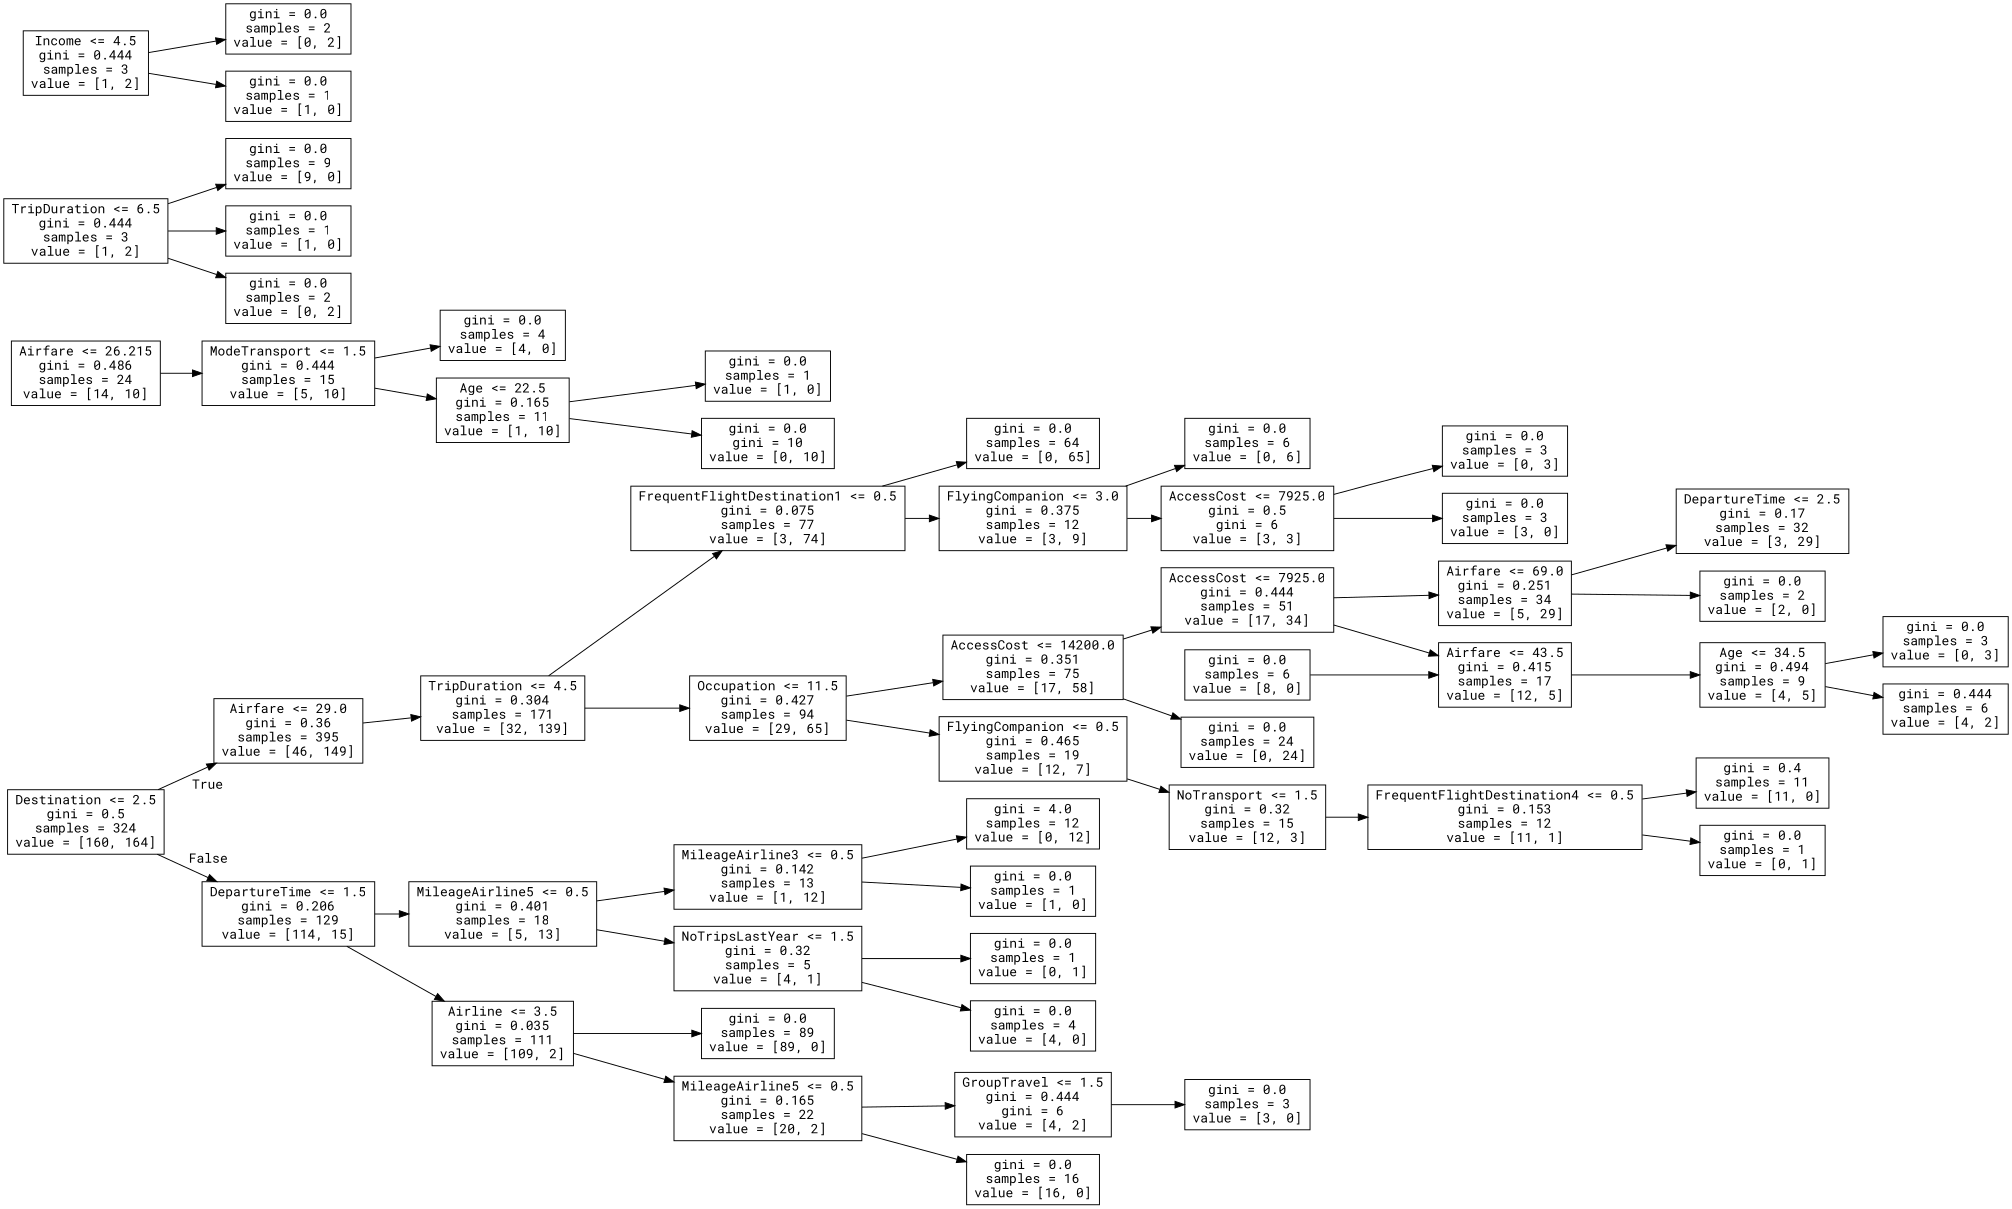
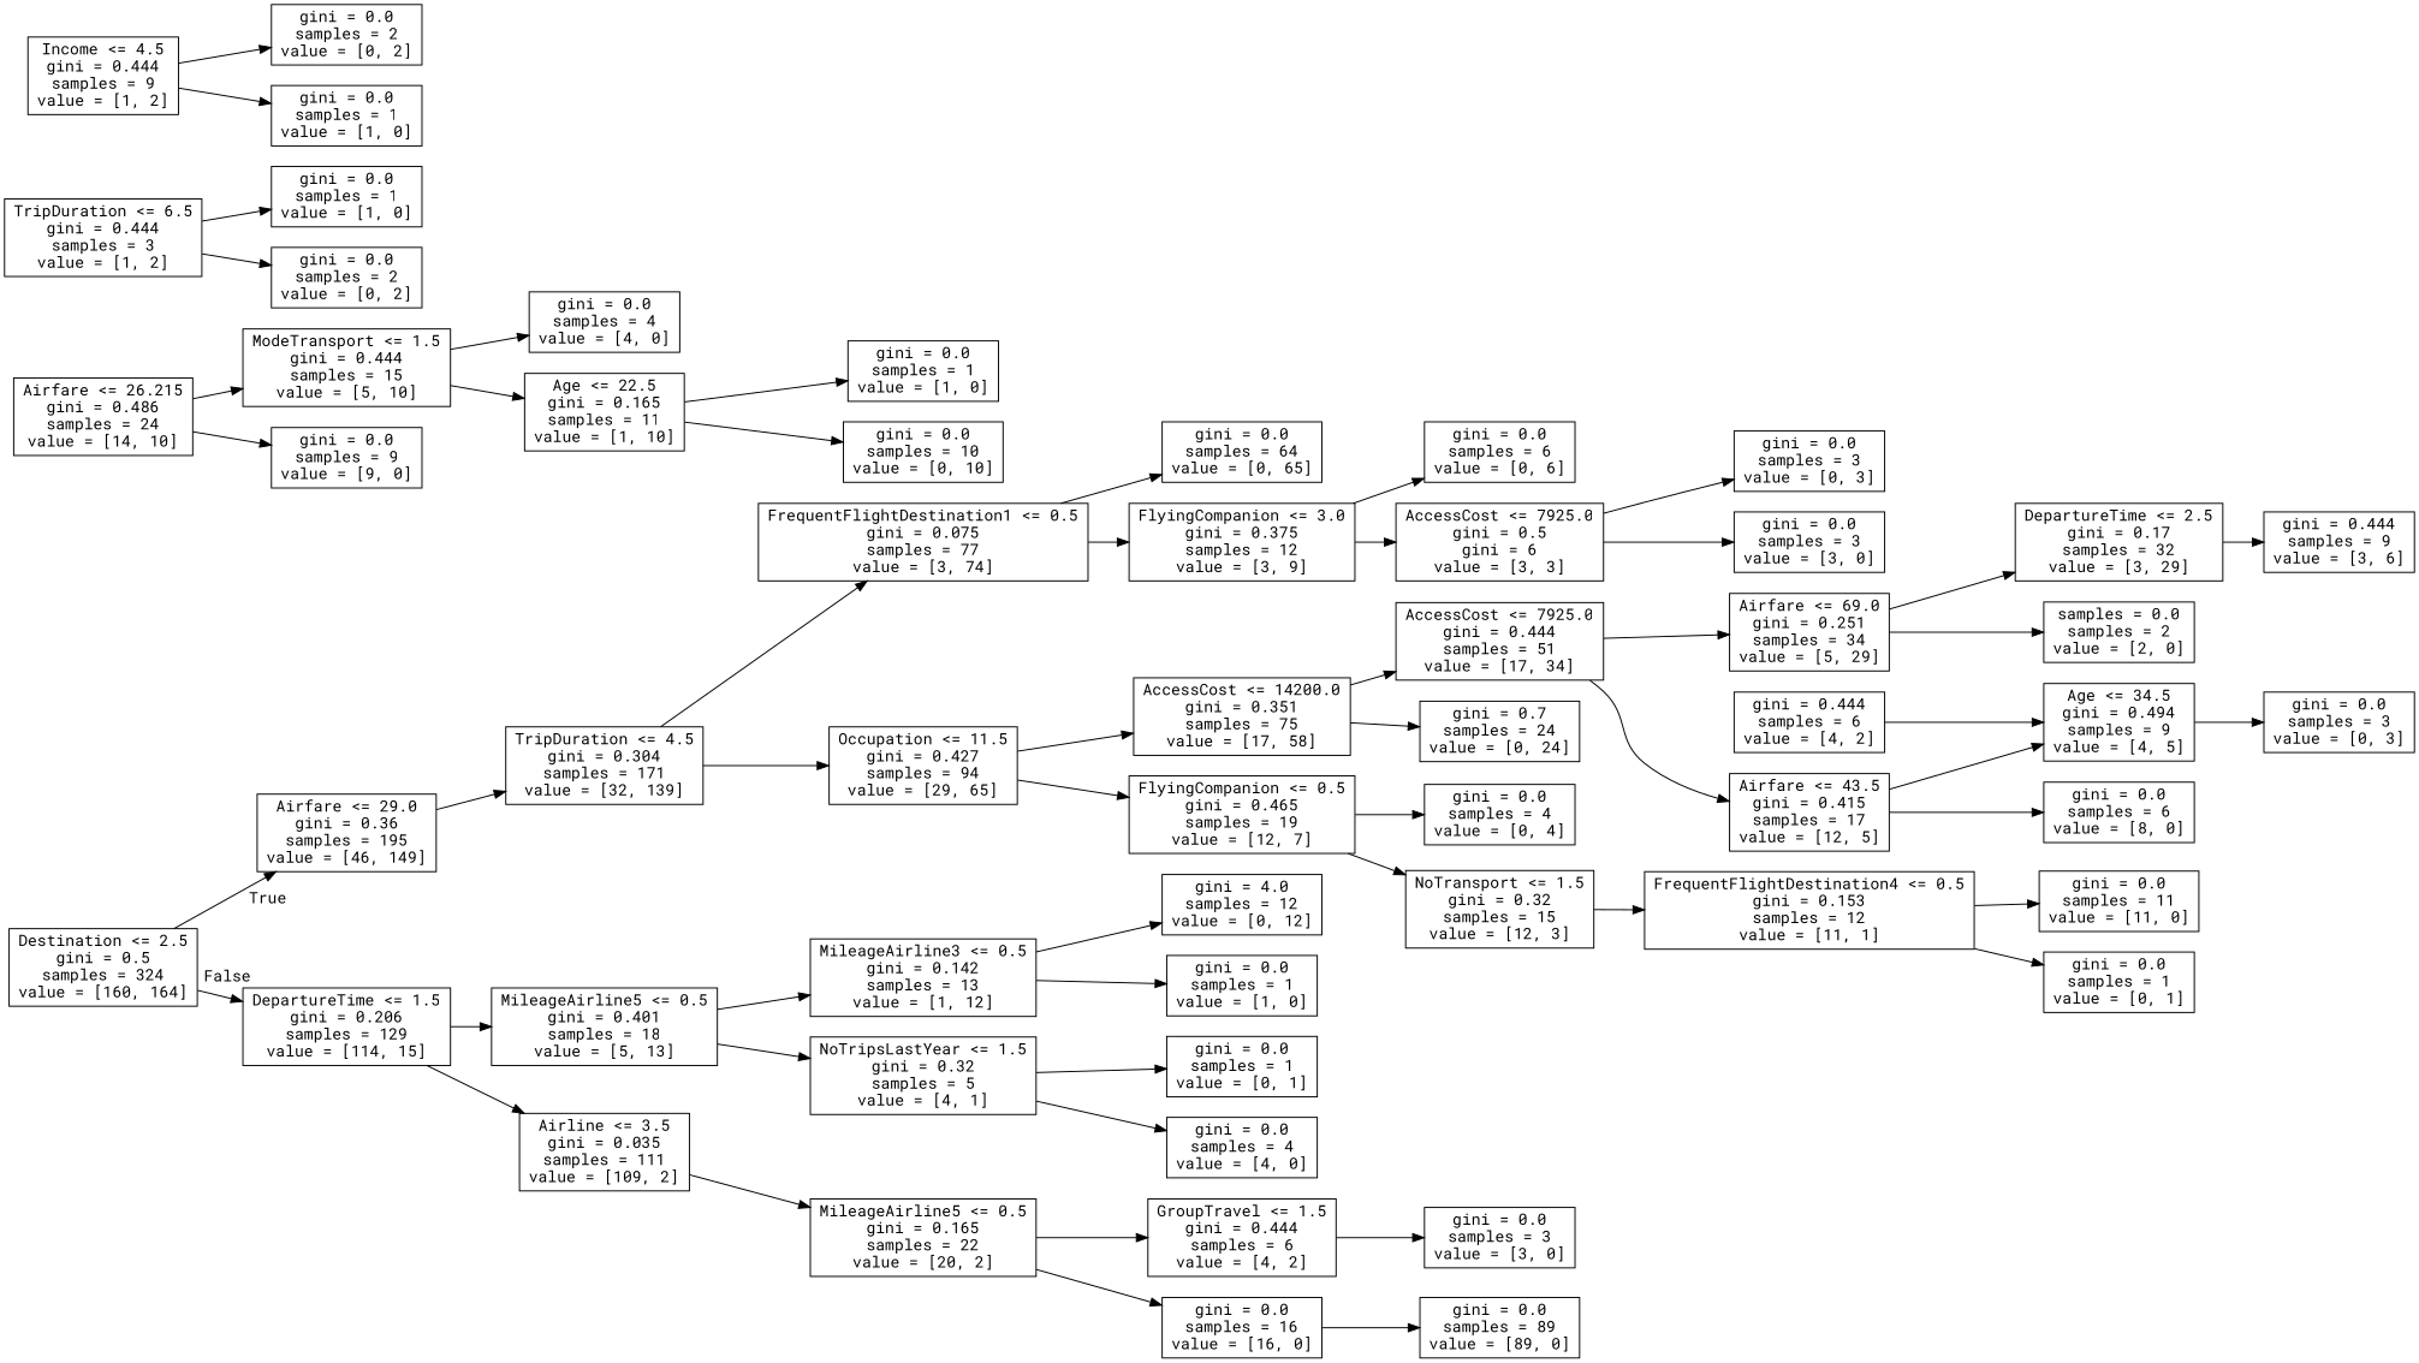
  digraph {
    fontname="Roboto Mono"
    rankdir=LR
    node [fontname="Roboto Mono" shape=box]
    edge [fontname="Roboto Mono"]
    n1 [label="Destination <= 2.5\ngini = 0.5\nsamples = 324\nvalue = [160, 164]"]
-   n2 [label="Airfare <= 29.0\ngini = 0.36\nsamples = 395\nvalue = [46, 149]"]
+   n2 [label="Airfare <= 29.0\ngini = 0.36\nsamples = 195\nvalue = [46, 149]"]
    n3 [label="DepartureTime <= 1.5\ngini = 0.206\nsamples = 129\nvalue = [114, 15]"]
    n4 [label="TripDuration <= 4.5\ngini = 0.304\nsamples = 171\nvalue = [32, 139]"]
    n5 [label="MileageAirline5 <= 0.5\ngini = 0.401\nsamples = 18\nvalue = [5, 13]"]
    n6 [label="Airline <= 3.5\ngini = 0.035\nsamples = 111\nvalue = [109, 2]"]
    n7 [label="Airfare <= 26.215\ngini = 0.486\nsamples = 24\nvalue = [14, 10]"]
    n8 [label="ModeTransport <= 1.5\ngini = 0.444\nsamples = 15\nvalue = [5, 10]"]
    n9 [label="gini = 0.0\nsamples = 9\nvalue = [9, 0]"]
    n10 [label="FrequentFlightDestination1 <= 0.5\ngini = 0.075\nsamples = 77\nvalue = [3, 74]"]
    n11 [label="Occupation <= 11.5\ngini = 0.427\nsamples = 94\nvalue = [29, 65]"]
    n12 [label="gini = 0.0\nsamples = 4\nvalue = [4, 0]"]
    n13 [label="Age <= 22.5\ngini = 0.165\nsamples = 11\nvalue = [1, 10]"]
    n14 [label="gini = 0.0\nsamples = 1\nvalue = [1, 0]"]
-   n15 [label="gini = 0.0\ngini = 10\nvalue = [0, 10]"]
+   n15 [label="gini = 0.0\nsamples = 10\nvalue = [0, 10]"]
    n16 [label="gini = 0.0\nsamples = 64\nvalue = [0, 65]"]
    n17 [label="FlyingCompanion <= 3.0\ngini = 0.375\nsamples = 12\nvalue = [3, 9]"]
    n18 [label="AccessCost <= 14200.0\ngini = 0.351\nsamples = 75\nvalue = [17, 58]"]
    n19 [label="FlyingCompanion <= 0.5\ngini = 0.465\nsamples = 19\nvalue = [12, 7]"]
    n20 [label="gini = 0.0\nsamples = 6\nvalue = [0, 6]"]
    n21 [label="AccessCost <= 7925.0\ngini = 0.5\ngini = 6\nvalue = [3, 3]"]
    n22 [label="gini = 0.0\nsamples = 3\nvalue = [0, 3]"]
    n23 [label="gini = 0.0\nsamples = 3\nvalue = [3, 0]"]
    n24 [label="AccessCost <= 7925.0\ngini = 0.444\nsamples = 51\nvalue = [17, 34]"]
-   n25 [label="gini = 0.0\nsamples = 24\nvalue = [0, 24]"]
+   n25 [label="gini = 0.7\nsamples = 24\nvalue = [0, 24]"]
+   n26 [label="gini = 0.0\nsamples = 4\nvalue = [0, 4]"]
    n27 [label="NoTransport <= 1.5\ngini = 0.32\nsamples = 15\nvalue = [12, 3]"]
    n28 [label="Airfare <= 69.0\ngini = 0.251\nsamples = 34\nvalue = [5, 29]"]
    n29 [label="Airfare <= 43.5\ngini = 0.415\nsamples = 17\nvalue = [12, 5]"]
    n30 [label="DepartureTime <= 2.5\ngini = 0.17\nsamples = 32\nvalue = [3, 29]"]
-   n31 [label="gini = 0.0\nsamples = 2\nvalue = [2, 0]"]
+   n31 [label="samples = 0.0\nsamples = 2\nvalue = [2, 0]"]
    n32 [label="Age <= 34.5\ngini = 0.494\nsamples = 9\nvalue = [4, 5]"]
    n33 [label="gini = 0.0\nsamples = 6\nvalue = [8, 0]"]
+   n34 [label="gini = 0.444\nsamples = 9\nvalue = [3, 6]"]
    n35 [label="gini = 0.0\nsamples = 3\nvalue = [0, 3]"]
    n36 [label="gini = 0.444\nsamples = 6\nvalue = [4, 2]"]
    n37 [label="FrequentFlightDestination4 <= 0.5\ngini = 0.153\nsamples = 12\nvalue = [11, 1]"]
    n38 [label="TripDuration <= 6.5\ngini = 0.444\nsamples = 3\nvalue = [1, 2]"]
    n39 [label="gini = 0.0\nsamples = 1\nvalue = [1, 0]"]
    n40 [label="gini = 0.0\nsamples = 2\nvalue = [0, 2]"]
-   n41 [label="gini = 0.4\nsamples = 11\nvalue = [11, 0]"]
+   n41 [label="gini = 0.0\nsamples = 11\nvalue = [11, 0]"]
    n42 [label="gini = 0.0\nsamples = 1\nvalue = [0, 1]"]
    n43 [label="MileageAirline3 <= 0.5\ngini = 0.142\nsamples = 13\nvalue = [1, 12]"]
    n44 [label="NoTripsLastYear <= 1.5\ngini = 0.32\nsamples = 5\nvalue = [4, 1]"]
    n45 [label="gini = 0.0\nsamples = 89\nvalue = [89, 0]"]
    n46 [label="MileageAirline5 <= 0.5\ngini = 0.165\nsamples = 22\nvalue = [20, 2]"]
    n47 [label="gini = 4.0\nsamples = 12\nvalue = [0, 12]"]
    n48 [label="gini = 0.0\nsamples = 1\nvalue = [1, 0]"]
    n49 [label="gini = 0.0\nsamples = 1\nvalue = [0, 1]"]
    n50 [label="gini = 0.0\nsamples = 4\nvalue = [4, 0]"]
-   n51 [label="GroupTravel <= 1.5\ngini = 0.444\ngini = 6\nvalue = [4, 2]"]
+   n51 [label="GroupTravel <= 1.5\ngini = 0.444\nsamples = 6\nvalue = [4, 2]"]
    n52 [label="gini = 0.0\nsamples = 16\nvalue = [16, 0]"]
    n53 [label="gini = 0.0\nsamples = 3\nvalue = [3, 0]"]
-   n54 [label="Income <= 4.5\ngini = 0.444\nsamples = 3\nvalue = [1, 2]"]
+   n54 [label="Income <= 4.5\ngini = 0.444\nsamples = 9\nvalue = [1, 2]"]
    n55 [label="gini = 0.0\nsamples = 2\nvalue = [0, 2]"]
    n56 [label="gini = 0.0\nsamples = 1\nvalue = [1, 0]"]
    n1 -> n2 [headlabel=True labelangle=45 labeldistance=2.5]
    n1 -> n3 [headlabel=False labelangle=-45 labeldistance=2.5]
    n2 -> n4
    n3 -> n5
    n3 -> n6
    n4 -> n10
    n4 -> n11
    n5 -> n43
    n5 -> n44
-   n6 -> n45
+   n52 -> n45
    n6 -> n46
    n7 -> n8
-   n38 -> n9
+   n7 -> n9
    n8 -> n12
    n8 -> n13
    n10 -> n16
    n10 -> n17
    n11 -> n18
    n11 -> n19
    n13 -> n14
    n13 -> n15
    n17 -> n20
    n17 -> n21
    n18 -> n24
    n18 -> n25
+   n19 -> n26
    n19 -> n27
    n21 -> n22
    n21 -> n23
    n24 -> n28
    n24 -> n29
    n27 -> n37
    n28 -> n30
    n28 -> n31
    n29 -> n32
-   n33 -> n29
+   n29 -> n33
+   n30 -> n34
    n32 -> n35
-   n32 -> n36
+   n36 -> n32
    n37 -> n41
    n37 -> n42
    n38 -> n39
    n38 -> n40
    n43 -> n47
    n43 -> n48
    n44 -> n49
    n44 -> n50
    n46 -> n51
    n46 -> n52
    n51 -> n53
    n54 -> n55
    n54 -> n56
  }
